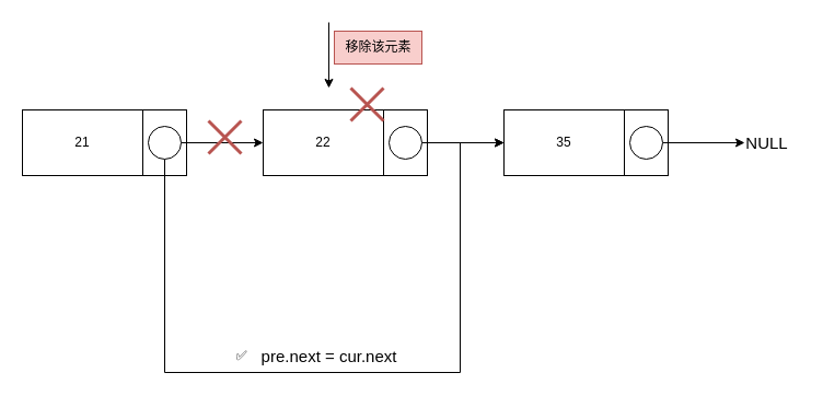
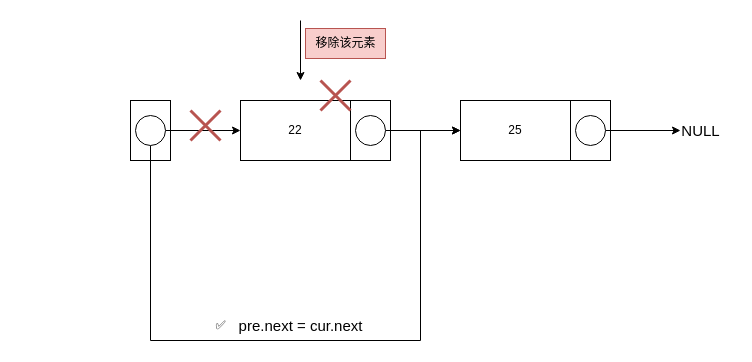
  <mxCell id="0" />
  <mxCell id="1" parent="0" />
- <mxCell id="2" value="21" style="rounded=0;whiteSpace=wrap;html=1;" vertex="1" parent="1"><mxGeometry x="20" y="100" width="110" height="60" as="geometry" /></mxCell>
  <mxCell id="3" value="" style="rounded=0;whiteSpace=wrap;html=1;" vertex="1" parent="1"><mxGeometry x="130" y="100" width="40" height="60" as="geometry" /></mxCell>
  <mxCell id="4" style="edgeStyle=orthogonalEdgeStyle;rounded=0;orthogonalLoop=1;jettySize=auto;html=1;" edge="1" source="6" parent="1" target="7"><mxGeometry relative="1" as="geometry"><mxPoint x="240" y="130" as="targetPoint" /></mxGeometry></mxCell>
  <mxCell id="5" style="edgeStyle=orthogonalEdgeStyle;rounded=0;orthogonalLoop=1;jettySize=auto;html=1;entryX=0;entryY=0.5;entryDx=0;entryDy=0;" edge="1" parent="1" source="6" target="11"><mxGeometry relative="1" as="geometry"><Array as="points"><mxPoint x="150" y="340" /><mxPoint x="420" y="340" /><mxPoint x="420" y="130" /></Array></mxGeometry></mxCell>
  <mxCell id="6" value="" style="verticalLabelPosition=bottom;verticalAlign=top;html=1;shape=mxgraph.flowchart.on-page_reference;" vertex="1" parent="1"><mxGeometry x="135" y="115" width="30" height="30" as="geometry" /></mxCell>
  <mxCell id="7" value="22" style="rounded=0;whiteSpace=wrap;html=1;" vertex="1" parent="1"><mxGeometry x="240" y="100" width="110" height="60" as="geometry" /></mxCell>
  <mxCell id="8" value="" style="rounded=0;whiteSpace=wrap;html=1;" vertex="1" parent="1"><mxGeometry x="350" y="100" width="40" height="60" as="geometry" /></mxCell>
  <mxCell id="9" style="edgeStyle=orthogonalEdgeStyle;rounded=0;orthogonalLoop=1;jettySize=auto;html=1;" edge="1" source="10" parent="1"><mxGeometry relative="1" as="geometry"><mxPoint x="460" y="130" as="targetPoint" /></mxGeometry></mxCell>
  <mxCell id="10" value="" style="verticalLabelPosition=bottom;verticalAlign=top;html=1;shape=mxgraph.flowchart.on-page_reference;" vertex="1" parent="1"><mxGeometry x="355" y="115" width="30" height="30" as="geometry" /></mxCell>
- <mxCell id="11" value="35" style="rounded=0;whiteSpace=wrap;html=1;" vertex="1" parent="1"><mxGeometry x="460" y="100" width="110" height="60" as="geometry" /></mxCell>
+ <mxCell id="11" value="25" style="rounded=0;whiteSpace=wrap;html=1;" vertex="1" parent="1"><mxGeometry x="460" y="100" width="110" height="60" as="geometry" /></mxCell>
  <mxCell id="12" value="" style="rounded=0;whiteSpace=wrap;html=1;" vertex="1" parent="1"><mxGeometry x="570" y="100" width="40" height="60" as="geometry" /></mxCell>
  <mxCell id="13" style="edgeStyle=orthogonalEdgeStyle;rounded=0;orthogonalLoop=1;jettySize=auto;html=1;" edge="1" source="14" parent="1"><mxGeometry relative="1" as="geometry"><mxPoint x="680" y="130" as="targetPoint" /></mxGeometry></mxCell>
  <mxCell id="14" value="" style="verticalLabelPosition=bottom;verticalAlign=top;html=1;shape=mxgraph.flowchart.on-page_reference;" vertex="1" parent="1"><mxGeometry x="575" y="115" width="30" height="30" as="geometry" /></mxCell>
  <mxCell id="15" value="NULL" style="text;html=1;align=center;verticalAlign=middle;resizable=0;points=[];autosize=1;strokeColor=none;fillColor=none;fontSize=15;" vertex="1" parent="1"><mxGeometry x="670" y="115" width="60" height="30" as="geometry" /></mxCell>
  <mxCell id="16" value="" style="endArrow=classic;html=1;rounded=0;" edge="1" parent="1"><mxGeometry width="50" height="50" relative="1" as="geometry"><mxPoint x="300" y="20" as="sourcePoint" /><mxPoint x="300" y="80" as="targetPoint" /></mxGeometry></mxCell>
  <mxCell id="17" value="移除该元素" style="text;html=1;align=center;verticalAlign=middle;resizable=0;points=[];autosize=1;strokeColor=#b85450;fillColor=#f8cecc;" vertex="1" parent="1"><mxGeometry x="305" y="28" width="80" height="30" as="geometry" /></mxCell>
  <mxCell id="18" value="" style="shape=umlDestroy;whiteSpace=wrap;html=1;strokeWidth=3;targetShapes=umlLifeline;fillColor=#f8cecc;strokeColor=#b85450;" vertex="1" parent="1"><mxGeometry x="190" y="110" width="30" height="30" as="geometry" /></mxCell>
  <mxCell id="19" value="✅" style="text;html=1;align=center;verticalAlign=middle;resizable=0;points=[];autosize=1;strokeColor=none;fillColor=none;" vertex="1" parent="1"><mxGeometry x="200" y="310" width="40" height="30" as="geometry" /></mxCell>
  <mxCell id="20" value="&lt;font style=&quot;font-size: 15px;&quot;&gt;pre.next = cur.next&lt;/font&gt;" style="text;html=1;align=center;verticalAlign=middle;resizable=0;points=[];autosize=1;strokeColor=none;fillColor=none;" vertex="1" parent="1"><mxGeometry x="230" y="310" width="140" height="30" as="geometry" /></mxCell>
  <mxCell id="21" value="" style="shape=umlDestroy;whiteSpace=wrap;html=1;strokeWidth=3;targetShapes=umlLifeline;fillColor=#f8cecc;strokeColor=#b85450;" vertex="1" parent="1"><mxGeometry x="320" y="80" width="30" height="30" as="geometry" /></mxCell>
